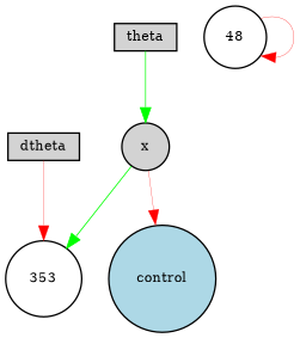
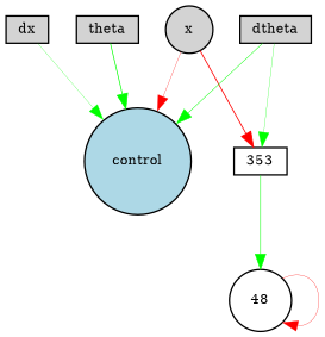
  digraph {
    node [fillcolor=lightgray fontsize=9 shape=circle style=filled]
    edge [color=green style=solid]
    x [height=0.2 width=0.2]
    control [fillcolor=lightblue height=0.2 width=0.2]
-   353 [fillcolor=white height=0.2 width=0.2]
+   353 [fillcolor=white height=0.2 shape=box width=0.2]
    n4 [fillcolor=white height=0.2 label=48 width=0.2]
+   dx [height=0.2 shape=box width=0.2]
    theta [height=0.2 shape=box width=0.2]
    dtheta [height=0.2 shape=box width=0.2]
    x -> control [color=red penwidth=0.1971545576435968]
-   x -> 353 [penwidth=0.6008289080897194]
+   x -> 353 [color=red penwidth=0.6008289080897194]
+   353 -> n4 [penwidth=0.40609634632387626]
    n4 -> n4 [color=red penwidth=0.215460932472509]
-   theta -> x [penwidth=0.5222125649425314]
-   dtheta -> 353 [color=red penwidth=0.2024648083969566]
+   dx -> control [penwidth=0.17212011684341544]
+   theta -> control [penwidth=0.5222125649425314]
+   dtheta -> control [penwidth=0.3476067552713107]
+   dtheta -> 353 [penwidth=0.2024648083969566]
  }
